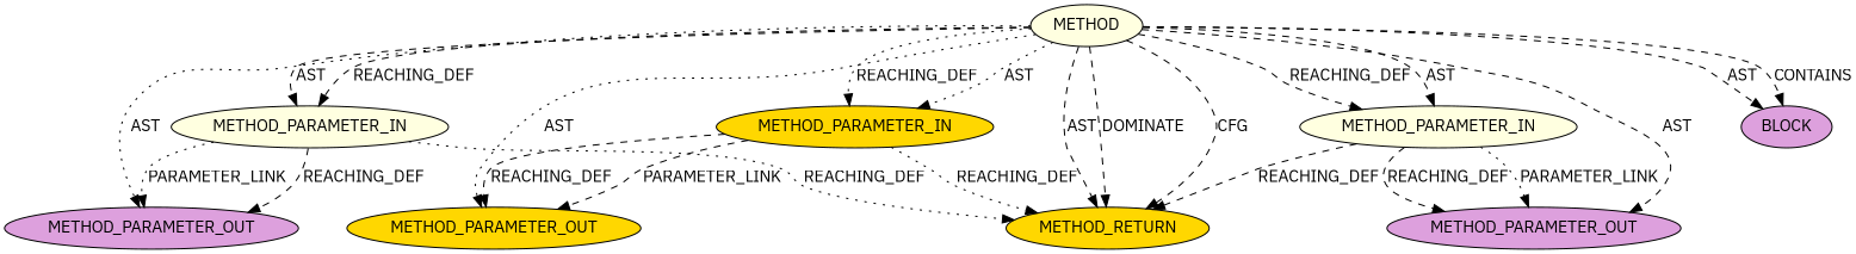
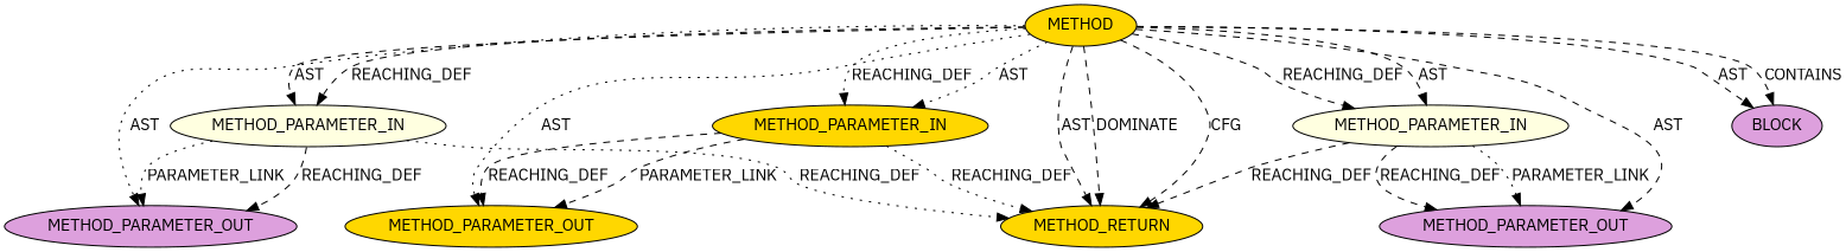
  digraph {
    fontname="IBM Plex Sans"
    node [CODE=p2 EVALUATION_STRATEGY=BY_VALUE IS_VARIADIC=false ORDER=2 TYPE_FULL_NAME=ANY fillcolor=gold fontname="IBM Plex Sans" style=filled]
    edge [fontname="IBM Plex Sans" style=dashed]
    n1 [INDEX=2 NAME=p2 fillcolor=plum label=METHOD_PARAMETER_OUT]
    n2 [CODE=p3 INDEX=3 NAME=p3 ORDER=3 label=METHOD_PARAMETER_IN]
    n3 [CODE=RET label=METHOD_RETURN IS_VARIADIC=""]
    n4 [CODE=p3 INDEX=3 NAME=p3 ORDER=3 label=METHOD_PARAMETER_OUT]
    n5 [ARGUMENT_INDEX=1 CODE="<empty>" ORDER=1 fillcolor=plum label=BLOCK EVALUATION_STRATEGY="" IS_VARIADIC=""]
-   n6 [AST_PARENT_FULL_NAME="<global>" AST_PARENT_TYPE=NAMESPACE_BLOCK CODE="<empty>" FILENAME="<empty>" FULL_NAME=sk_psock_msg_verdict IS_EXTERNAL=true NAME=sk_psock_msg_verdict ORDER=0 fillcolor=lightyellow label=METHOD EVALUATION_STRATEGY="" IS_VARIADIC="" TYPE_FULL_NAME=""]
+   n6 [AST_PARENT_FULL_NAME="<global>" AST_PARENT_TYPE=NAMESPACE_BLOCK CODE="<empty>" FILENAME="<empty>" FULL_NAME=sk_psock_msg_verdict IS_EXTERNAL=true NAME=sk_psock_msg_verdict ORDER=0 label=METHOD EVALUATION_STRATEGY="" IS_VARIADIC="" TYPE_FULL_NAME=""]
    n7 [INDEX=2 NAME=p2 fillcolor=lightyellow label=METHOD_PARAMETER_IN]
    n8 [CODE=p1 INDEX=1 NAME=p1 ORDER=1 fillcolor=plum label=METHOD_PARAMETER_OUT]
    n9 [CODE=p1 INDEX=1 NAME=p1 ORDER=1 fillcolor=lightyellow label=METHOD_PARAMETER_IN]
    n2 -> n3 [VARIABLE=p3 label=REACHING_DEF style=dotted]
    n2 -> n4 [label=PARAMETER_LINK]
    n2 -> n4 [VARIABLE=p3 label=REACHING_DEF]
    n6 -> n1 [label=AST style=dotted]
    n6 -> n2 [label=REACHING_DEF style=dotted]
    n6 -> n2 [label=AST style=dotted]
    n6 -> n3 [label=CFG]
    n6 -> n3 [label=AST]
    n6 -> n3 [label=DOMINATE]
    n6 -> n4 [label=AST style=dotted]
    n6 -> n5 [label=AST]
    n6 -> n5 [label=CONTAINS]
    n6 -> n7 [label=AST]
    n6 -> n7 [label=REACHING_DEF]
    n6 -> n8 [label=AST]
    n6 -> n9 [label=REACHING_DEF]
    n6 -> n9 [label=AST]
    n7 -> n1 [VARIABLE=p2 label=REACHING_DEF]
    n7 -> n1 [label=PARAMETER_LINK style=dotted]
    n7 -> n3 [VARIABLE=p2 label=REACHING_DEF style=dotted]
    n9 -> n3 [VARIABLE=p1 label=REACHING_DEF]
    n9 -> n8 [VARIABLE=p1 label=REACHING_DEF]
    n9 -> n8 [label=PARAMETER_LINK style=dotted]
  }
